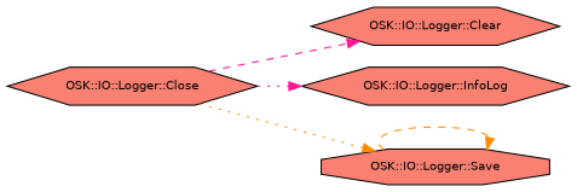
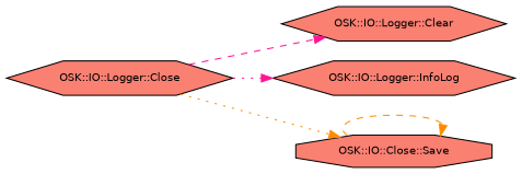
  digraph {
    rankdir=LR
    node [color=black fillcolor=salmon fontname=Helvetica fontsize=10 shape=hexagon style=filled]
    edge [color=deeppink fontname=Helvetica fontsize=10 labelfontname=Helvetica labelfontsize=10 style=dashed]
    n1 [fontcolor=black height=0.2 label="OSK::IO::Logger::Close" width=0.4]
    n2 [height=0.2 label="OSK::IO::Logger::Clear" width=0.4]
    n3 [height=0.2 label="OSK::IO::Logger::InfoLog" width=0.4]
-   n4 [height=0.2 label="OSK::IO::Logger::Save" shape=octagon width=0.4]
+   n4 [height=0.2 label="OSK::IO::Close::Save" shape=octagon width=0.4]
    n1 -> n2
    n1 -> n3 [style=dotted]
    n1 -> n4 [color=darkorange style=dotted]
    n4 -> n4 [color=darkorange]
  }
